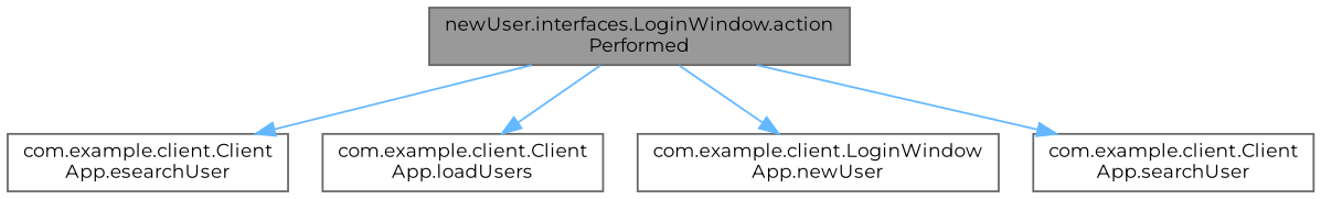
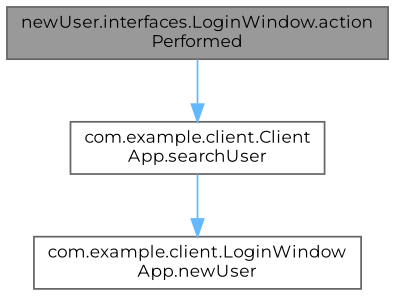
  digraph {
    fontname=Montserrat
    rankdir=TB
    node [color=grey40 fillcolor=white fontname=Montserrat fontsize=10 shape=box style=filled]
    edge [color=steelblue1 fontname=Montserrat fontsize=10 labelfontname=Helvetica labelfontsize=10 style=solid]
    n1 [color=gray40 fillcolor=grey60 fontcolor=black height=0.2 label="newUser.interfaces.LoginWindow.action\lPerformed" width=0.4]
-   n2 [height=0.2 label="com.example.client.Client\lApp.esearchUser" width=0.4]
-   n3 [height=0.2 label="com.example.client.Client\lApp.loadUsers" width=0.4]
    n4 [height=0.2 label="com.example.client.LoginWindow\lApp.newUser" width=0.4]
    n5 [height=0.2 label="com.example.client.Client\lApp.searchUser" width=0.4]
-   n1 -> n2
-   n1 -> n3
-   n1 -> n4
+   n5 -> n4
    n1 -> n5
  }
